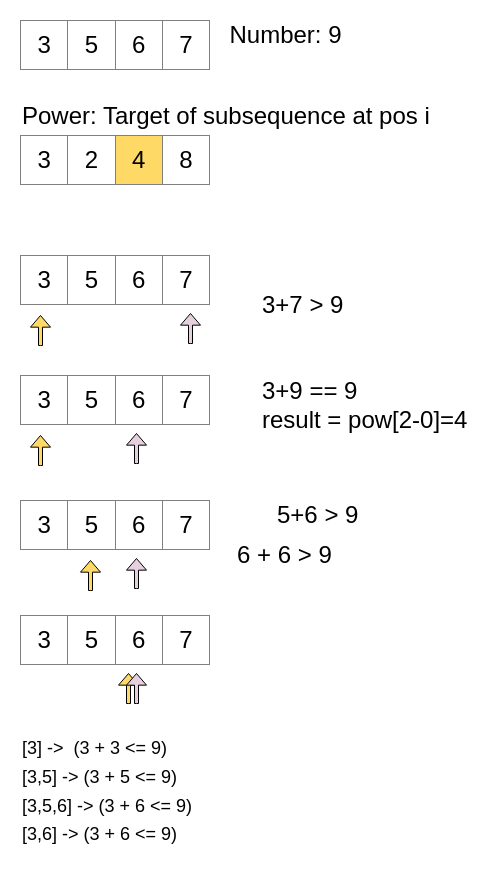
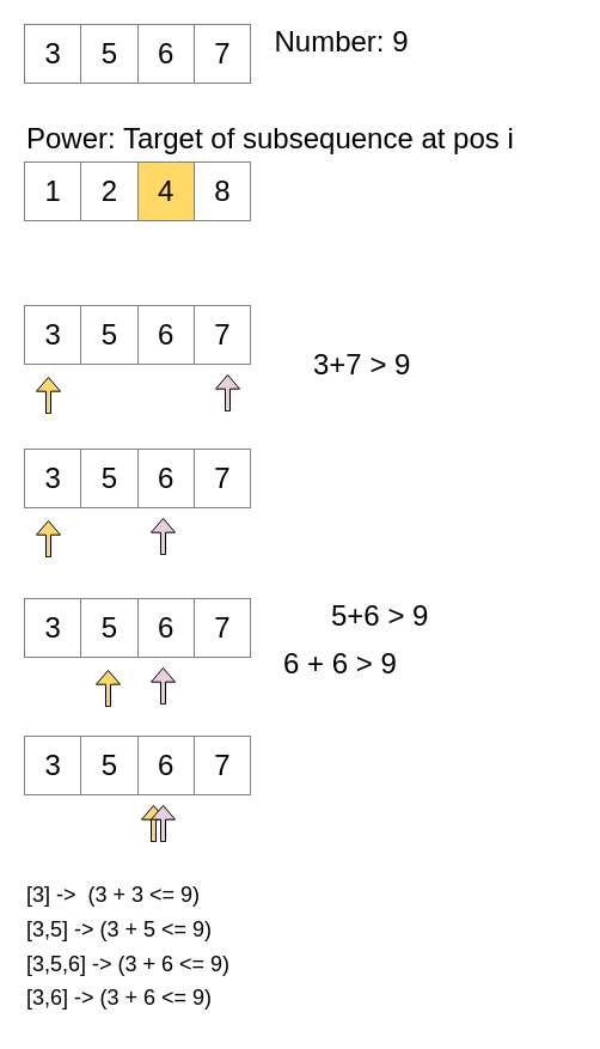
  <mxCell id="0" />
  <mxCell id="1" parent="0" />
  <mxCell id="2" value="Number: 9" style="text;html=1;align=center;verticalAlign=middle;resizable=0;points=[];autosize=1;fontSize=24;" vertex="1" parent="1"><mxGeometry x="230" y="20" width="110" height="30" as="geometry" /></mxCell>
  <mxCell id="3" value="Power: Target of subsequence at pos i" style="text;html=1;fontSize=24;" vertex="1" parent="1"><mxGeometry x="20" y="95" width="190" height="40" as="geometry" /></mxCell>
  <mxCell id="4" value="&lt;table border=&quot;1&quot; width=&quot;100%&quot; style=&quot;width: 100% ; height: 100% ; border-collapse: collapse&quot;&gt;&lt;tbody&gt;&lt;tr&gt;&lt;td align=&quot;center&quot;&gt;3&lt;/td&gt;&lt;td align=&quot;center&quot;&gt;5&lt;/td&gt;&lt;td align=&quot;center&quot;&gt;6&lt;/td&gt;&lt;td style=&quot;text-align: center&quot;&gt;7&lt;/td&gt;&lt;/tr&gt;&lt;/tbody&gt;&lt;/table&gt;" style="text;html=1;strokeColor=none;fillColor=none;overflow=fill;fontSize=24;" vertex="1" parent="1"><mxGeometry x="20" y="20" width="190" height="50" as="geometry" /></mxCell>
  <mxCell id="5" value="&lt;table border=&quot;1&quot; width=&quot;100%&quot; style=&quot;width: 100% ; height: 100% ; border-collapse: collapse&quot;&gt;&lt;tbody&gt;&lt;tr&gt;&lt;td align=&quot;center&quot;&gt;3&lt;/td&gt;&lt;td align=&quot;center&quot;&gt;5&lt;/td&gt;&lt;td align=&quot;center&quot;&gt;6&lt;/td&gt;&lt;td style=&quot;text-align: center&quot;&gt;7&lt;/td&gt;&lt;/tr&gt;&lt;/tbody&gt;&lt;/table&gt;" style="text;html=1;strokeColor=none;fillColor=none;overflow=fill;fontSize=24;" vertex="1" parent="1"><mxGeometry x="20" y="255" width="190" height="50" as="geometry" /></mxCell>
- <mxCell id="6" value="&lt;table border=&quot;1&quot; width=&quot;100%&quot; style=&quot;width: 100% ; height: 100% ; border-collapse: collapse&quot;&gt;&lt;tbody&gt;&lt;tr&gt;&lt;td align=&quot;center&quot;&gt;3&lt;/td&gt;&lt;td align=&quot;center&quot;&gt;2&lt;/td&gt;&lt;td align=&quot;center&quot; style=&quot;background-color: rgb(255 , 217 , 102)&quot;&gt;4&lt;/td&gt;&lt;td style=&quot;text-align: center&quot;&gt;8&lt;/td&gt;&lt;/tr&gt;&lt;/tbody&gt;&lt;/table&gt;" style="text;html=1;strokeColor=none;fillColor=none;overflow=fill;fontSize=24;" vertex="1" parent="1"><mxGeometry x="20" y="135" width="190" height="50" as="geometry" /></mxCell>
+ <mxCell id="6" value="&lt;table border=&quot;1&quot; width=&quot;100%&quot; style=&quot;width: 100% ; height: 100% ; border-collapse: collapse&quot;&gt;&lt;tbody&gt;&lt;tr&gt;&lt;td align=&quot;center&quot;&gt;1&lt;/td&gt;&lt;td align=&quot;center&quot;&gt;2&lt;/td&gt;&lt;td align=&quot;center&quot; style=&quot;background-color: rgb(255 , 217 , 102)&quot;&gt;4&lt;/td&gt;&lt;td style=&quot;text-align: center&quot;&gt;8&lt;/td&gt;&lt;/tr&gt;&lt;/tbody&gt;&lt;/table&gt;" style="text;html=1;strokeColor=none;fillColor=none;overflow=fill;fontSize=24;" vertex="1" parent="1"><mxGeometry x="20" y="135" width="190" height="50" as="geometry" /></mxCell>
  <mxCell id="7" value="" style="html=1;shadow=0;dashed=0;align=center;verticalAlign=middle;shape=mxgraph.arrows2.arrow;dy=0.8;dx=11.67;direction=north;notch=0;fontSize=24;fillColor=#FFD966;" vertex="1" parent="1"><mxGeometry x="30" y="315" width="20" height="30" as="geometry" /></mxCell>
  <mxCell id="8" value="" style="html=1;shadow=0;dashed=0;align=center;verticalAlign=middle;shape=mxgraph.arrows2.arrow;dy=0.8;dx=11.67;direction=north;notch=0;fontSize=24;fillColor=#E6D0DE;" vertex="1" parent="1"><mxGeometry x="180" y="313" width="20" height="30" as="geometry" /></mxCell>
  <mxCell id="9" value="3+7 &amp;gt; 9" style="text;html=1;align=left;verticalAlign=middle;resizable=0;points=[];autosize=1;fontSize=24;" vertex="1" parent="1"><mxGeometry x="260" y="290" width="100" height="30" as="geometry" /></mxCell>
  <mxCell id="10" value="&lt;table border=&quot;1&quot; width=&quot;100%&quot; style=&quot;width: 100% ; height: 100% ; border-collapse: collapse&quot;&gt;&lt;tbody&gt;&lt;tr&gt;&lt;td align=&quot;center&quot;&gt;3&lt;/td&gt;&lt;td align=&quot;center&quot;&gt;5&lt;/td&gt;&lt;td align=&quot;center&quot;&gt;6&lt;/td&gt;&lt;td style=&quot;text-align: center&quot;&gt;7&lt;/td&gt;&lt;/tr&gt;&lt;/tbody&gt;&lt;/table&gt;" style="text;html=1;strokeColor=none;fillColor=none;overflow=fill;fontSize=24;" vertex="1" parent="1"><mxGeometry x="20" y="375" width="190" height="50" as="geometry" /></mxCell>
  <mxCell id="11" value="" style="html=1;shadow=0;dashed=0;align=center;verticalAlign=middle;shape=mxgraph.arrows2.arrow;dy=0.8;dx=11.67;direction=north;notch=0;fontSize=24;fillColor=#FFD966;" vertex="1" parent="1"><mxGeometry x="30" y="435" width="20" height="30" as="geometry" /></mxCell>
  <mxCell id="12" value="" style="html=1;shadow=0;dashed=0;align=center;verticalAlign=middle;shape=mxgraph.arrows2.arrow;dy=0.8;dx=11.67;direction=north;notch=0;fontSize=24;fillColor=#E6D0DE;" vertex="1" parent="1"><mxGeometry x="126" y="433" width="20" height="30" as="geometry" /></mxCell>
- <mxCell id="13" value="3+9 == 9&lt;br&gt;result = pow[2-0]=4" style="text;html=1;align=left;verticalAlign=middle;resizable=0;points=[];autosize=1;fontSize=24;" vertex="1" parent="1"><mxGeometry x="260" y="375" width="220" height="60" as="geometry" /></mxCell>
  <mxCell id="14" value="&lt;table border=&quot;1&quot; width=&quot;100%&quot; style=&quot;width: 100% ; height: 100% ; border-collapse: collapse&quot;&gt;&lt;tbody&gt;&lt;tr&gt;&lt;td align=&quot;center&quot;&gt;3&lt;/td&gt;&lt;td align=&quot;center&quot;&gt;5&lt;/td&gt;&lt;td align=&quot;center&quot;&gt;6&lt;/td&gt;&lt;td style=&quot;text-align: center&quot;&gt;7&lt;/td&gt;&lt;/tr&gt;&lt;/tbody&gt;&lt;/table&gt;" style="text;html=1;strokeColor=none;fillColor=none;overflow=fill;fontSize=24;" vertex="1" parent="1"><mxGeometry x="20" y="500" width="190" height="50" as="geometry" /></mxCell>
  <mxCell id="15" value="" style="html=1;shadow=0;dashed=0;align=center;verticalAlign=middle;shape=mxgraph.arrows2.arrow;dy=0.8;dx=11.67;direction=north;notch=0;fontSize=24;fillColor=#FFD966;" vertex="1" parent="1"><mxGeometry x="80" y="560" width="20" height="30" as="geometry" /></mxCell>
  <mxCell id="16" value="" style="html=1;shadow=0;dashed=0;align=center;verticalAlign=middle;shape=mxgraph.arrows2.arrow;dy=0.8;dx=11.67;direction=north;notch=0;fontSize=24;fillColor=#E6D0DE;" vertex="1" parent="1"><mxGeometry x="126" y="558" width="20" height="30" as="geometry" /></mxCell>
  <mxCell id="17" value="5+6 &amp;gt; 9" style="text;html=1;align=left;verticalAlign=middle;resizable=0;points=[];autosize=1;fontSize=24;" vertex="1" parent="1"><mxGeometry x="275" y="500" width="100" height="30" as="geometry" /></mxCell>
  <mxCell id="18" value="&lt;table border=&quot;1&quot; width=&quot;100%&quot; style=&quot;width: 100% ; height: 100% ; border-collapse: collapse&quot;&gt;&lt;tbody&gt;&lt;tr&gt;&lt;td align=&quot;center&quot;&gt;3&lt;/td&gt;&lt;td align=&quot;center&quot;&gt;5&lt;/td&gt;&lt;td align=&quot;center&quot;&gt;6&lt;/td&gt;&lt;td style=&quot;text-align: center&quot;&gt;7&lt;/td&gt;&lt;/tr&gt;&lt;/tbody&gt;&lt;/table&gt;" style="text;html=1;strokeColor=none;fillColor=none;overflow=fill;fontSize=24;" vertex="1" parent="1"><mxGeometry x="20" y="615" width="190" height="50" as="geometry" /></mxCell>
  <mxCell id="19" value="" style="html=1;shadow=0;dashed=0;align=center;verticalAlign=middle;shape=mxgraph.arrows2.arrow;dy=0.8;dx=11.67;direction=north;notch=0;fontSize=24;fillColor=#FFD966;" vertex="1" parent="1"><mxGeometry x="118" y="673" width="20" height="30" as="geometry" /></mxCell>
  <mxCell id="20" value="" style="html=1;shadow=0;dashed=0;align=center;verticalAlign=middle;shape=mxgraph.arrows2.arrow;dy=0.8;dx=11.67;direction=north;notch=0;fontSize=24;fillColor=#E6D0DE;" vertex="1" parent="1"><mxGeometry x="126" y="673" width="20" height="30" as="geometry" /></mxCell>
  <mxCell id="21" value="6 + 6 &amp;gt; 9" style="text;html=1;align=left;verticalAlign=middle;resizable=0;points=[];autosize=1;fontSize=24;" vertex="1" parent="1"><mxGeometry x="235" y="540" width="110" height="30" as="geometry" /></mxCell>
  <mxCell id="22" value="&lt;font style=&quot;font-size: 18px&quot;&gt;[3] -&amp;gt;&amp;nbsp; (3 + 3 &amp;lt;= 9)&lt;br&gt;[3,5] -&amp;gt; (3 + 5 &amp;lt;= 9)&lt;br&gt;[3,5,6] -&amp;gt; (3 + 6 &amp;lt;= 9)&lt;br&gt;[3,6] -&amp;gt; (3 + 6 &amp;lt;= 9)&lt;/font&gt;" style="text;html=1;fontSize=24;" vertex="1" parent="1"><mxGeometry x="20" y="725" width="400" height="130" as="geometry" /></mxCell>
